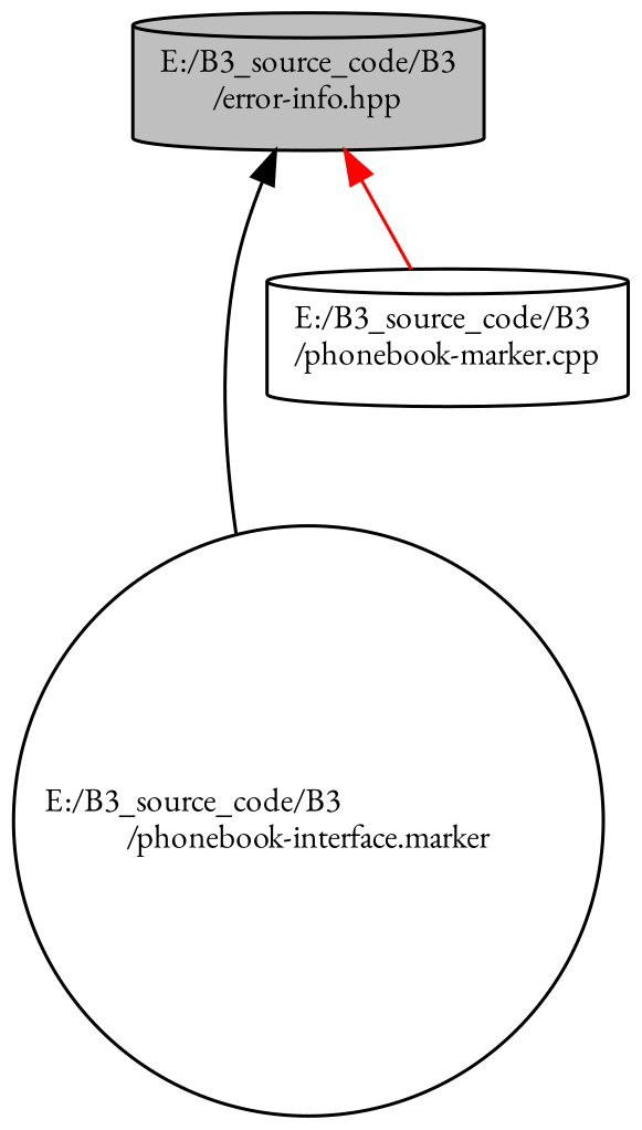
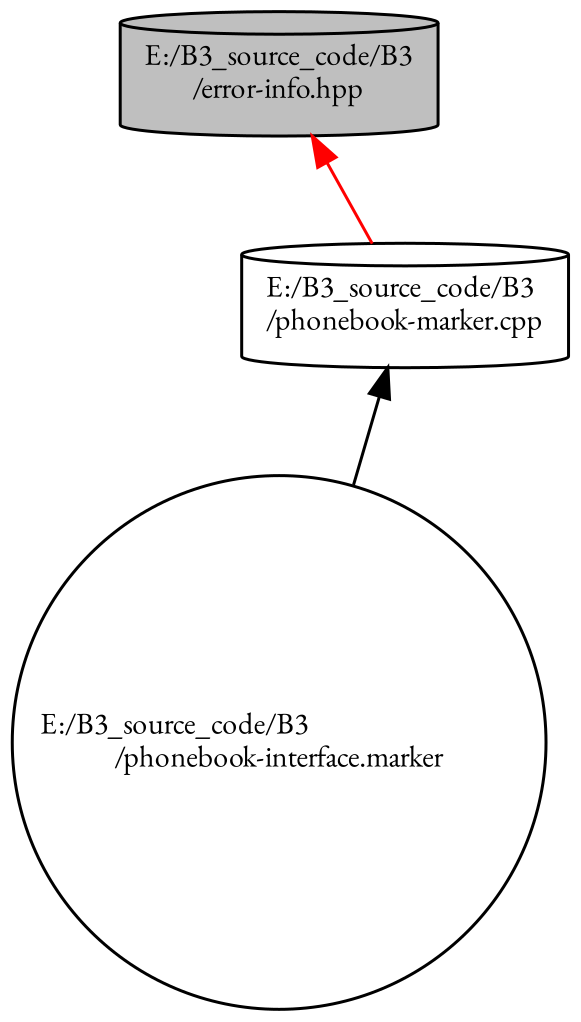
  digraph {
    fontname="EB Garamond"
    node [color=black fillcolor=white fontname="EB Garamond" fontsize=10 shape=cylinder style=filled]
    edge [dir=back fontname="EB Garamond" fontsize=10 labelfontname=Helvetica labelfontsize=10 style=solid]
    n1 [fillcolor=grey75 fontcolor=black height=0.2 label="E:/B3_source_code/B3\l/error-info.hpp" width=0.4]
    n2 [height=0.2 label="E:/B3_source_code/B3\l/phonebook-interface.marker" shape=circle width=0.4]
    n3 [height=0.2 label="E:/B3_source_code/B3\l/phonebook-marker.cpp" width=0.4]
-   n1 -> n2 [color=black]
+   n3 -> n2 [color=black]
    n1 -> n3 [color=red]
  }
